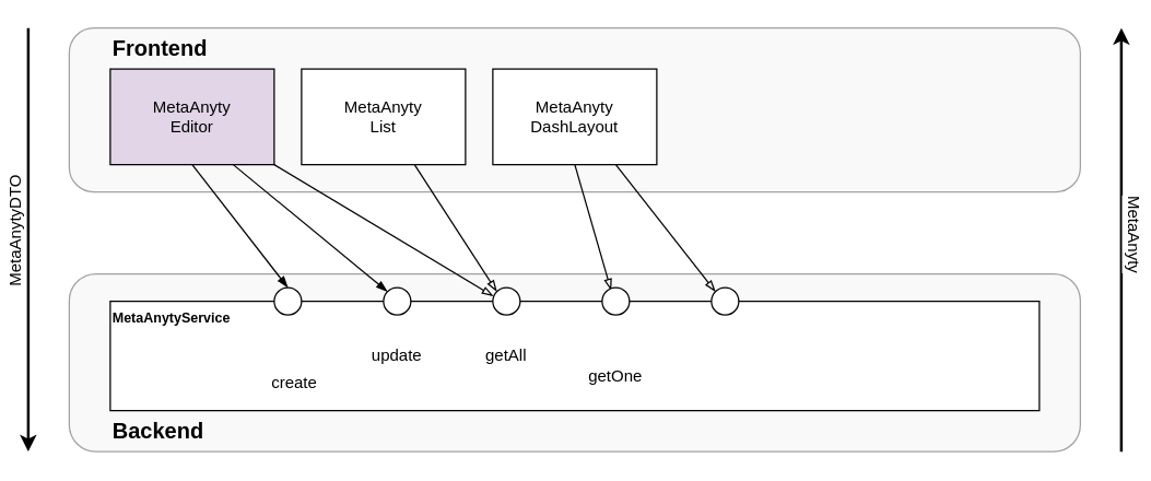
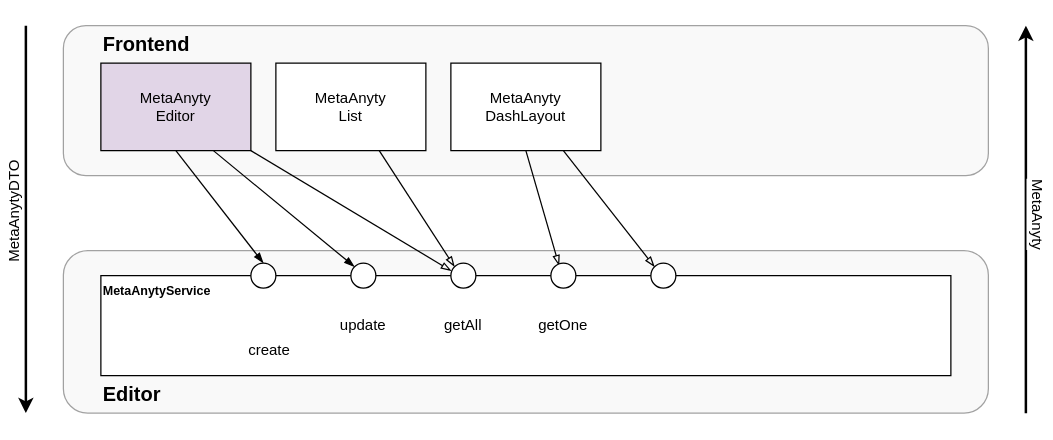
  <mxCell id="0" />
  <mxCell id="1" parent="0" />
  <mxCell id="2" value="" style="rounded=1;whiteSpace=wrap;html=1;opacity=60;fillColor=#f5f5f5;strokeColor=#666666;fontColor=#333333;" vertex="1" parent="1"><mxGeometry x="50" y="20" width="740" height="120" as="geometry" /></mxCell>
  <mxCell id="3" value="" style="rounded=1;whiteSpace=wrap;html=1;fillColor=#f5f5f5;strokeColor=#666666;fontColor=#333333;opacity=60;" vertex="1" parent="1"><mxGeometry x="50" y="200" width="740" height="130" as="geometry" /></mxCell>
  <mxCell id="4" style="edgeStyle=none;rounded=0;orthogonalLoop=1;jettySize=auto;html=1;entryX=0.019;entryY=0.312;entryDx=0;entryDy=0;fontSize=12;endArrow=blockThin;endFill=0;strokeWidth=1;entryPerimeter=0;" edge="1" parent="1" target="14"><mxGeometry relative="1" as="geometry"><mxPoint x="200" y="120" as="sourcePoint" /></mxGeometry></mxCell>
  <mxCell id="5" style="edgeStyle=none;rounded=0;orthogonalLoop=1;jettySize=auto;html=1;exitX=0.5;exitY=1;exitDx=0;exitDy=0;entryX=0.5;entryY=0;entryDx=0;entryDy=0;fontSize=12;endArrow=blockThin;endFill=1;strokeWidth=1;" edge="1" parent="1" source="7" target="16"><mxGeometry relative="1" as="geometry" /></mxCell>
  <mxCell id="6" style="edgeStyle=none;rounded=0;orthogonalLoop=1;jettySize=auto;html=1;exitX=0.75;exitY=1;exitDx=0;exitDy=0;entryX=0;entryY=0;entryDx=0;entryDy=0;fontSize=12;endArrow=blockThin;endFill=1;strokeWidth=1;" edge="1" parent="1" source="7" target="17"><mxGeometry relative="1" as="geometry" /></mxCell>
  <mxCell id="7" value="MetaAnyty&lt;br&gt;Editor" style="rounded=0;whiteSpace=wrap;html=1;fillColor=#e1d5e7;" vertex="1" parent="1"><mxGeometry x="80" y="50" width="120" height="70" as="geometry" /></mxCell>
  <mxCell id="8" value="" style="rounded=0;whiteSpace=wrap;html=1;" vertex="1" parent="1"><mxGeometry x="80" y="220" width="680" height="80" as="geometry" /></mxCell>
  <mxCell id="9" style="edgeStyle=none;rounded=0;orthogonalLoop=1;jettySize=auto;html=1;entryX=0;entryY=0;entryDx=0;entryDy=0;fontSize=12;endArrow=blockThin;endFill=0;strokeWidth=1;" edge="1" parent="1" source="10" target="14"><mxGeometry relative="1" as="geometry" /></mxCell>
  <mxCell id="10" value="MetaAnyty&lt;br&gt;List" style="rounded=0;whiteSpace=wrap;html=1;" vertex="1" parent="1"><mxGeometry x="220" y="50" width="120" height="70" as="geometry" /></mxCell>
  <mxCell id="11" style="edgeStyle=none;rounded=0;orthogonalLoop=1;jettySize=auto;html=1;exitX=0.5;exitY=1;exitDx=0;exitDy=0;entryX=0.329;entryY=0.098;entryDx=0;entryDy=0;fontSize=12;endArrow=blockThin;endFill=0;strokeWidth=1;entryPerimeter=0;" edge="1" parent="1" source="13" target="15"><mxGeometry relative="1" as="geometry" /></mxCell>
  <mxCell id="12" style="edgeStyle=none;rounded=0;orthogonalLoop=1;jettySize=auto;html=1;exitX=0.75;exitY=1;exitDx=0;exitDy=0;entryX=0;entryY=0;entryDx=0;entryDy=0;fontSize=12;endArrow=blockThin;endFill=0;strokeWidth=1;" edge="1" parent="1" source="13" target="24"><mxGeometry relative="1" as="geometry" /></mxCell>
  <mxCell id="13" value="MetaAnyty&lt;br&gt;DashLayout" style="rounded=0;whiteSpace=wrap;html=1;" vertex="1" parent="1"><mxGeometry x="360" y="50" width="120" height="70" as="geometry" /></mxCell>
  <mxCell id="14" value="" style="ellipse;whiteSpace=wrap;html=1;aspect=fixed;" vertex="1" parent="1"><mxGeometry x="360" y="210" width="20" height="20" as="geometry" /></mxCell>
  <mxCell id="15" value="" style="ellipse;whiteSpace=wrap;html=1;aspect=fixed;" vertex="1" parent="1"><mxGeometry x="440" y="210" width="20" height="20" as="geometry" /></mxCell>
  <mxCell id="16" value="" style="ellipse;whiteSpace=wrap;html=1;aspect=fixed;" vertex="1" parent="1"><mxGeometry x="200" y="210" width="20" height="20" as="geometry" /></mxCell>
  <mxCell id="17" value="" style="ellipse;whiteSpace=wrap;html=1;aspect=fixed;" vertex="1" parent="1"><mxGeometry x="280" y="210" width="20" height="20" as="geometry" /></mxCell>
- <mxCell id="18" value="Backend" style="text;html=1;strokeColor=none;fillColor=none;align=left;verticalAlign=middle;whiteSpace=wrap;rounded=0;fontSize=16;fontStyle=1" vertex="1" parent="1"><mxGeometry x="80" y="300" width="150" height="30" as="geometry" /></mxCell>
+ <mxCell id="18" value="Editor" style="text;html=1;strokeColor=none;fillColor=none;align=left;verticalAlign=middle;whiteSpace=wrap;rounded=0;fontSize=16;fontStyle=1" vertex="1" parent="1"><mxGeometry x="80" y="300" width="150" height="30" as="geometry" /></mxCell>
  <mxCell id="19" value="Frontend" style="text;html=1;strokeColor=none;fillColor=none;align=left;verticalAlign=middle;whiteSpace=wrap;rounded=0;fontSize=16;fontStyle=1" vertex="1" parent="1"><mxGeometry x="80" y="20" width="150" height="30" as="geometry" /></mxCell>
  <mxCell id="20" value="&lt;font size=&quot;1&quot;&gt;MetaAnytyService&lt;/font&gt;" style="text;html=1;strokeColor=none;fillColor=none;align=left;verticalAlign=middle;whiteSpace=wrap;rounded=0;fontSize=16;fontStyle=1" vertex="1" parent="1"><mxGeometry x="80" y="220" width="150" height="20" as="geometry" /></mxCell>
  <mxCell id="21" value="getAll" style="text;html=1;strokeColor=none;fillColor=none;align=center;verticalAlign=middle;whiteSpace=wrap;rounded=0;fontSize=12;" vertex="1" parent="1"><mxGeometry x="350" y="250" width="40" height="20" as="geometry" /></mxCell>
- <mxCell id="22" value="getOne" style="text;html=1;strokeColor=none;fillColor=none;align=center;verticalAlign=middle;whiteSpace=wrap;rounded=0;fontSize=12;" vertex="1" parent="1"><mxGeometry x="430" y="265" width="40" height="20" as="geometry" /></mxCell>
+ <mxCell id="22" value="getOne" style="text;html=1;strokeColor=none;fillColor=none;align=center;verticalAlign=middle;whiteSpace=wrap;rounded=0;fontSize=12;" vertex="1" parent="1"><mxGeometry x="430" y="250" width="40" height="20" as="geometry" /></mxCell>
  <mxCell id="23" value="update" style="text;html=1;strokeColor=none;fillColor=none;align=center;verticalAlign=middle;whiteSpace=wrap;rounded=0;fontSize=12;" vertex="1" parent="1"><mxGeometry x="270" y="250" width="40" height="20" as="geometry" /></mxCell>
  <mxCell id="24" value="" style="ellipse;whiteSpace=wrap;html=1;aspect=fixed;" vertex="1" parent="1"><mxGeometry x="520" y="210" width="20" height="20" as="geometry" /></mxCell>
  <mxCell id="25" value="create" style="text;html=1;strokeColor=none;fillColor=none;align=center;verticalAlign=middle;whiteSpace=wrap;rounded=0;fontSize=12;" vertex="1" parent="1"><mxGeometry x="195" y="270" width="40" height="20" as="geometry" /></mxCell>
  <mxCell id="26" value="" style="endArrow=classic;html=1;fontSize=12;strokeWidth=2;" edge="1" parent="1"><mxGeometry width="50" height="50" relative="1" as="geometry"><mxPoint x="20" y="20" as="sourcePoint" /><mxPoint x="20" y="330" as="targetPoint" /></mxGeometry></mxCell>
  <mxCell id="27" value="MetaAnytyDTO" style="edgeLabel;html=1;align=center;verticalAlign=middle;resizable=0;points=[];fontSize=12;rotation=-90;" vertex="1" connectable="0" parent="26"><mxGeometry x="-0.05" y="-2" relative="1" as="geometry"><mxPoint x="-8" y="3" as="offset" /></mxGeometry></mxCell>
  <mxCell id="28" value="" style="endArrow=classic;html=1;fontSize=12;strokeWidth=2;" edge="1" parent="1"><mxGeometry width="50" height="50" relative="1" as="geometry"><mxPoint x="820" y="330" as="sourcePoint" /><mxPoint x="820" y="20" as="targetPoint" /></mxGeometry></mxCell>
  <mxCell id="29" value="MetaAnyty" style="edgeLabel;html=1;align=center;verticalAlign=middle;resizable=0;points=[];fontSize=12;rotation=90;" vertex="1" connectable="0" parent="28"><mxGeometry x="-0.039" relative="1" as="geometry"><mxPoint x="10" y="-11" as="offset" /></mxGeometry></mxCell>
